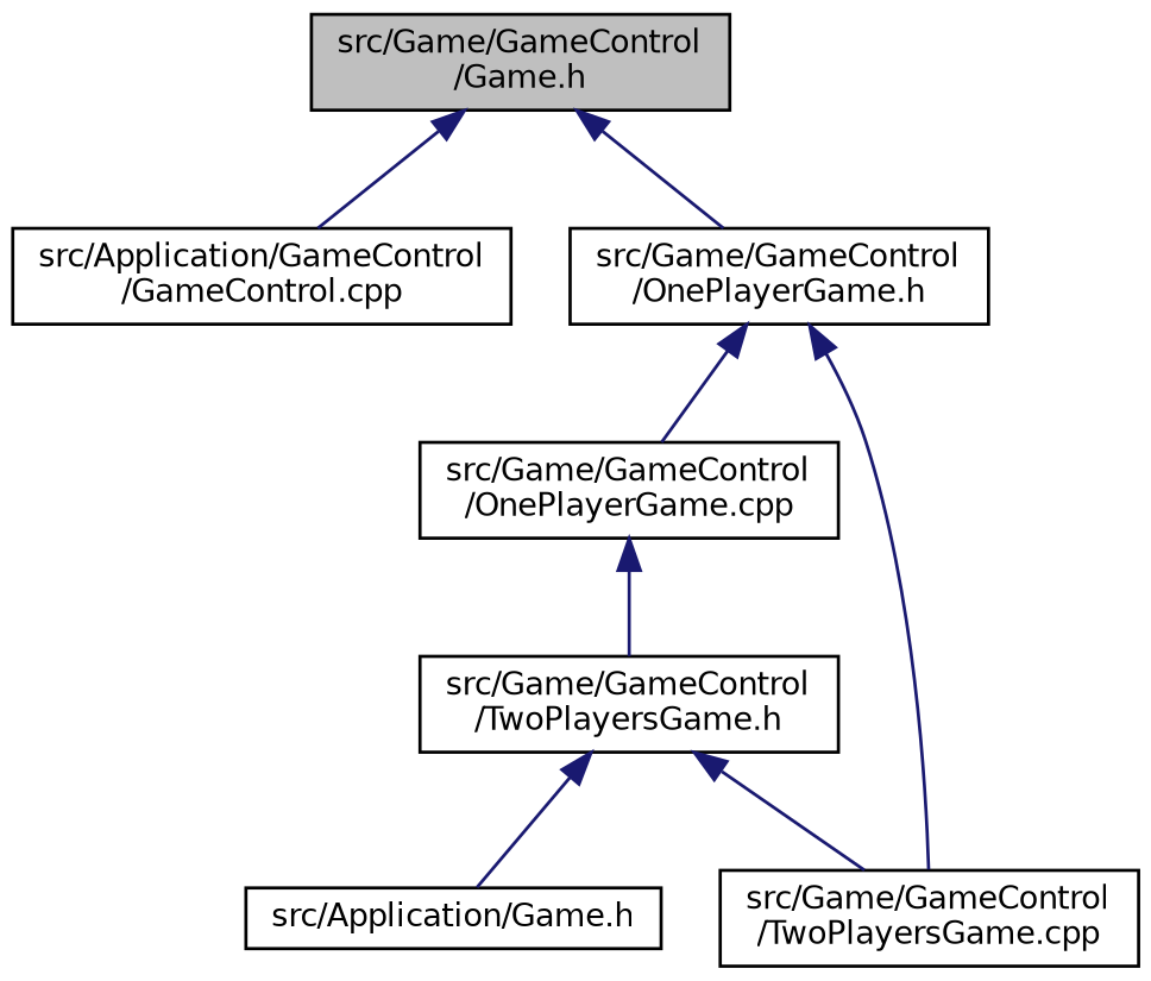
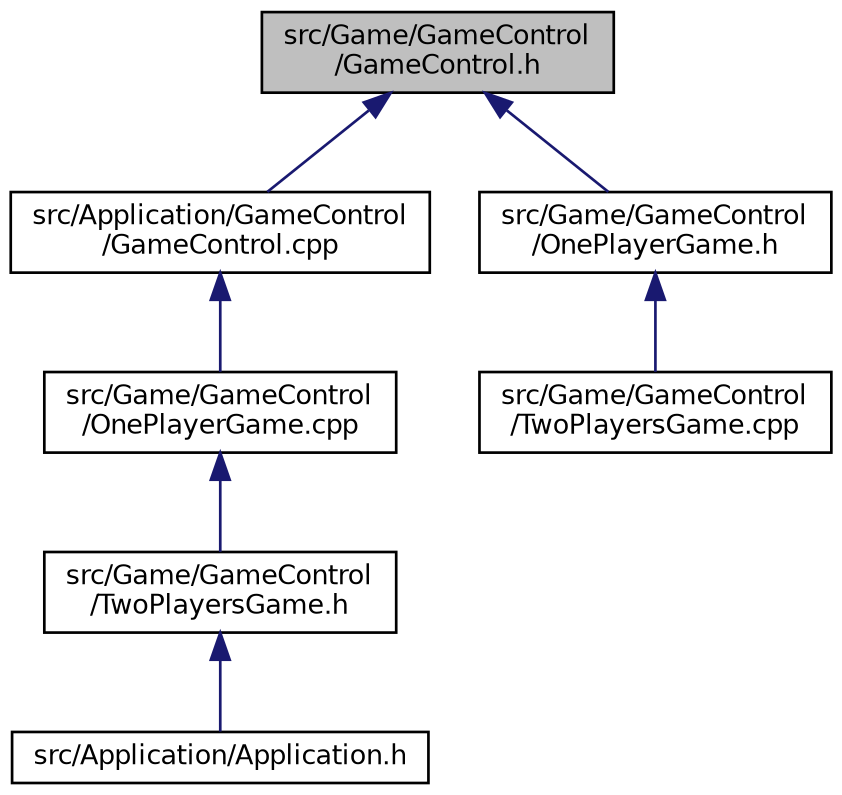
  digraph {
    fontname="DejaVu Sans"
    node [color=black fillcolor=white fontname="DejaVu Sans" fontsize=10 shape=record style=filled]
    edge [color=midnightblue dir=back fontname="DejaVu Sans" fontsize=10 labelfontname=Helvetica labelfontsize=10 style=solid]
-   n1 [fillcolor=grey75 fontcolor=black height=0.2 label="src/Game/GameControl\l/Game.h" width=0.4]
+   n1 [fillcolor=grey75 fontcolor=black height=0.2 label="src/Game/GameControl\l/GameControl.h" width=0.4]
    n2 [height=0.2 label="src/Application/GameControl\l/GameControl.cpp" width=0.4]
    n3 [height=0.2 label="src/Game/GameControl\l/OnePlayerGame.h" width=0.4]
    n4 [height=0.2 label="src/Game/GameControl\l/OnePlayerGame.cpp" width=0.4]
    n5 [height=0.2 label="src/Game/GameControl\l/TwoPlayersGame.cpp" width=0.4]
    n6 [height=0.2 label="src/Game/GameControl\l/TwoPlayersGame.h" width=0.4]
-   n7 [height=0.2 label="src/Application/Game.h" width=0.4]
+   n7 [height=0.2 label="src/Application/Application.h" width=0.4]
    n1 -> n2
    n1 -> n3
-   n3 -> n4
+   n2 -> n4
    n3 -> n5
    n4 -> n6
-   n6 -> n5
    n6 -> n7
  }
